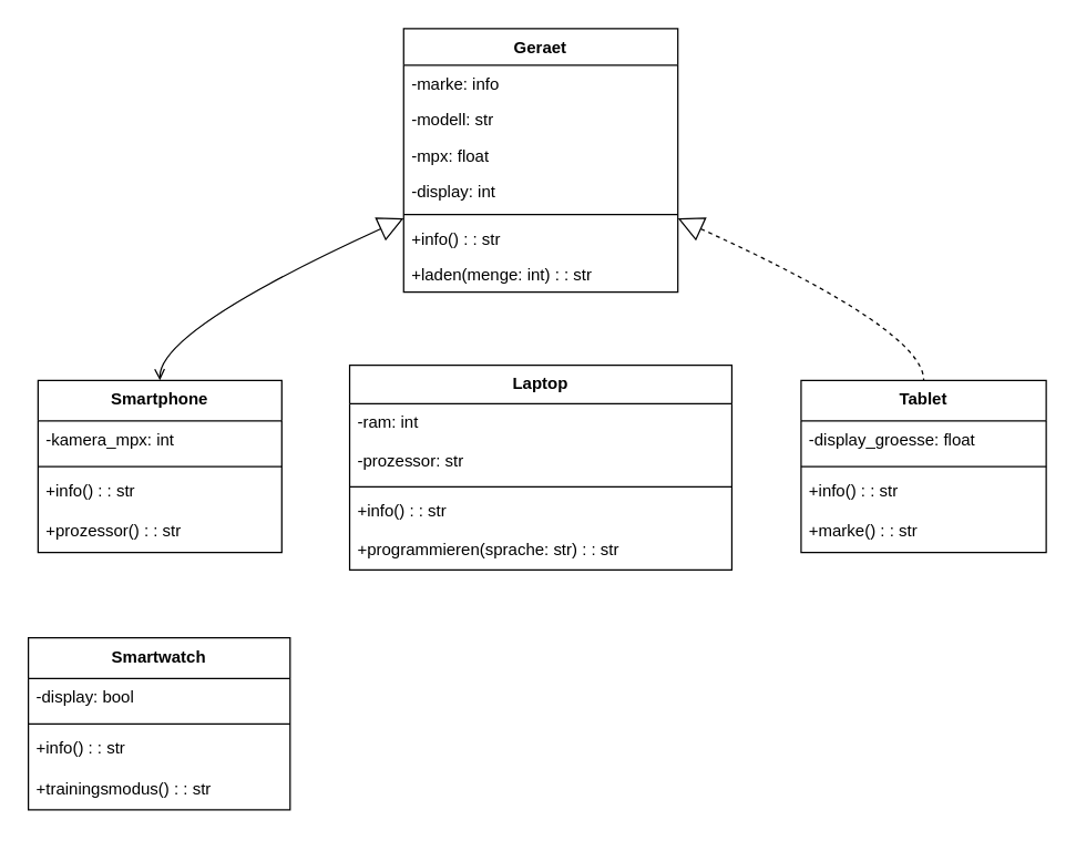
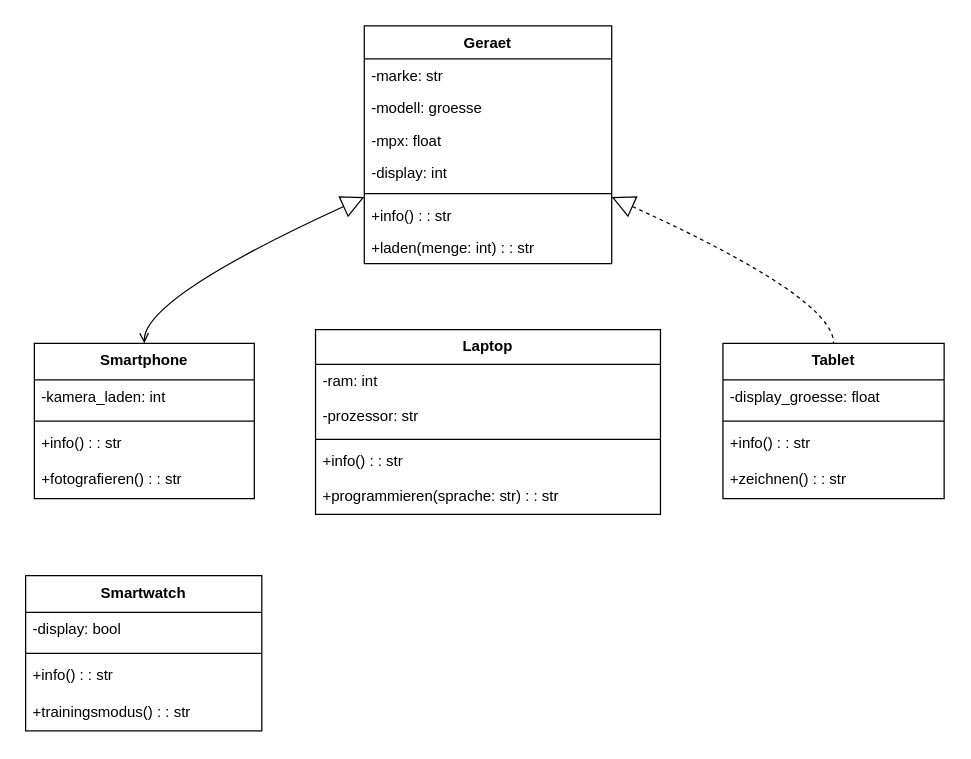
  <mxCell id="0" />
  <mxCell id="1" parent="0" />
  <mxCell id="2" value="Geraet" style="swimlane;fontStyle=1;align=center;verticalAlign=top;childLayout=stackLayout;horizontal=1;startSize=26.357;horizontalStack=0;resizeParent=1;resizeParentMax=0;resizeLast=0;collapsible=0;marginBottom=0;" vertex="1" parent="1"><mxGeometry x="291" y="20" width="198" height="190.357" as="geometry" /></mxCell>
- <mxCell id="3" value="-marke: info" style="text;strokeColor=none;fillColor=none;align=left;verticalAlign=top;spacingLeft=4;spacingRight=4;overflow=hidden;rotatable=0;points=[[0,0.5],[1,0.5]];portConstraint=eastwest;" vertex="1" parent="2"><mxGeometry y="26.357" width="198" height="26" as="geometry" /></mxCell>
- <mxCell id="4" value="-modell: str" style="text;strokeColor=none;fillColor=none;align=left;verticalAlign=top;spacingLeft=4;spacingRight=4;overflow=hidden;rotatable=0;points=[[0,0.5],[1,0.5]];portConstraint=eastwest;" vertex="1" parent="2"><mxGeometry y="52.357" width="198" height="26" as="geometry" /></mxCell>
+ <mxCell id="3" value="-marke: str" style="text;strokeColor=none;fillColor=none;align=left;verticalAlign=top;spacingLeft=4;spacingRight=4;overflow=hidden;rotatable=0;points=[[0,0.5],[1,0.5]];portConstraint=eastwest;" vertex="1" parent="2"><mxGeometry y="26.357" width="198" height="26" as="geometry" /></mxCell>
+ <mxCell id="4" value="-modell: groesse" style="text;strokeColor=none;fillColor=none;align=left;verticalAlign=top;spacingLeft=4;spacingRight=4;overflow=hidden;rotatable=0;points=[[0,0.5],[1,0.5]];portConstraint=eastwest;" vertex="1" parent="2"><mxGeometry y="52.357" width="198" height="26" as="geometry" /></mxCell>
  <mxCell id="5" value="-mpx: float" style="text;strokeColor=none;fillColor=none;align=left;verticalAlign=top;spacingLeft=4;spacingRight=4;overflow=hidden;rotatable=0;points=[[0,0.5],[1,0.5]];portConstraint=eastwest;" vertex="1" parent="2"><mxGeometry y="78.357" width="198" height="26" as="geometry" /></mxCell>
  <mxCell id="6" value="-display: int" style="text;strokeColor=none;fillColor=none;align=left;verticalAlign=top;spacingLeft=4;spacingRight=4;overflow=hidden;rotatable=0;points=[[0,0.5],[1,0.5]];portConstraint=eastwest;" vertex="1" parent="2"><mxGeometry y="104.357" width="198" height="26" as="geometry" /></mxCell>
  <mxCell id="7" style="line;strokeWidth=1;fillColor=none;align=left;verticalAlign=middle;spacingTop=-1;spacingLeft=3;spacingRight=3;rotatable=0;labelPosition=right;points=[];portConstraint=eastwest;strokeColor=inherit;" vertex="1" parent="2"><mxGeometry y="130.357" width="198" height="8" as="geometry" /></mxCell>
  <mxCell id="8" value="+info() : : str" style="text;strokeColor=none;fillColor=none;align=left;verticalAlign=top;spacingLeft=4;spacingRight=4;overflow=hidden;rotatable=0;points=[[0,0.5],[1,0.5]];portConstraint=eastwest;" vertex="1" parent="2"><mxGeometry y="138.357" width="198" height="26" as="geometry" /></mxCell>
  <mxCell id="9" value="+laden(menge: int) : : str" style="text;strokeColor=none;fillColor=none;align=left;verticalAlign=top;spacingLeft=4;spacingRight=4;overflow=hidden;rotatable=0;points=[[0,0.5],[1,0.5]];portConstraint=eastwest;" vertex="1" parent="2"><mxGeometry y="164.357" width="198" height="26" as="geometry" /></mxCell>
  <mxCell id="10" value="Smartphone" style="swimlane;fontStyle=1;align=center;verticalAlign=top;childLayout=stackLayout;horizontal=1;startSize=29.25;horizontalStack=0;resizeParent=1;resizeParentMax=0;resizeLast=0;collapsible=0;marginBottom=0;" vertex="1" parent="1"><mxGeometry x="27" y="274" width="176" height="124.25" as="geometry" /></mxCell>
- <mxCell id="11" value="-kamera_mpx: int" style="text;strokeColor=none;fillColor=none;align=left;verticalAlign=top;spacingLeft=4;spacingRight=4;overflow=hidden;rotatable=0;points=[[0,0.5],[1,0.5]];portConstraint=eastwest;" vertex="1" parent="10"><mxGeometry y="29.25" width="176" height="29" as="geometry" /></mxCell>
+ <mxCell id="11" value="-kamera_laden: int" style="text;strokeColor=none;fillColor=none;align=left;verticalAlign=top;spacingLeft=4;spacingRight=4;overflow=hidden;rotatable=0;points=[[0,0.5],[1,0.5]];portConstraint=eastwest;" vertex="1" parent="10"><mxGeometry y="29.25" width="176" height="29" as="geometry" /></mxCell>
  <mxCell id="12" style="line;strokeWidth=1;fillColor=none;align=left;verticalAlign=middle;spacingTop=-1;spacingLeft=3;spacingRight=3;rotatable=0;labelPosition=right;points=[];portConstraint=eastwest;strokeColor=inherit;" vertex="1" parent="10"><mxGeometry y="58.25" width="176" height="8" as="geometry" /></mxCell>
  <mxCell id="13" value="+info() : : str" style="text;strokeColor=none;fillColor=none;align=left;verticalAlign=top;spacingLeft=4;spacingRight=4;overflow=hidden;rotatable=0;points=[[0,0.5],[1,0.5]];portConstraint=eastwest;" vertex="1" parent="10"><mxGeometry y="66.25" width="176" height="29" as="geometry" /></mxCell>
- <mxCell id="14" value="+prozessor() : : str" style="text;strokeColor=none;fillColor=none;align=left;verticalAlign=top;spacingLeft=4;spacingRight=4;overflow=hidden;rotatable=0;points=[[0,0.5],[1,0.5]];portConstraint=eastwest;" vertex="1" parent="10"><mxGeometry y="95.25" width="176" height="29" as="geometry" /></mxCell>
+ <mxCell id="14" value="+fotografieren() : : str" style="text;strokeColor=none;fillColor=none;align=left;verticalAlign=top;spacingLeft=4;spacingRight=4;overflow=hidden;rotatable=0;points=[[0,0.5],[1,0.5]];portConstraint=eastwest;" vertex="1" parent="10"><mxGeometry y="95.25" width="176" height="29" as="geometry" /></mxCell>
  <mxCell id="15" value="Laptop" style="swimlane;fontStyle=1;align=center;verticalAlign=top;childLayout=stackLayout;horizontal=1;startSize=27.9;horizontalStack=0;resizeParent=1;resizeParentMax=0;resizeLast=0;collapsible=0;marginBottom=0;" vertex="1" parent="1"><mxGeometry x="252" y="263" width="276" height="147.9" as="geometry" /></mxCell>
  <mxCell id="16" value="-ram: int" style="text;strokeColor=none;fillColor=none;align=left;verticalAlign=top;spacingLeft=4;spacingRight=4;overflow=hidden;rotatable=0;points=[[0,0.5],[1,0.5]];portConstraint=eastwest;" vertex="1" parent="15"><mxGeometry y="27.9" width="276" height="28" as="geometry" /></mxCell>
  <mxCell id="17" value="-prozessor: str" style="text;strokeColor=none;fillColor=none;align=left;verticalAlign=top;spacingLeft=4;spacingRight=4;overflow=hidden;rotatable=0;points=[[0,0.5],[1,0.5]];portConstraint=eastwest;" vertex="1" parent="15"><mxGeometry y="55.9" width="276" height="28" as="geometry" /></mxCell>
  <mxCell id="18" style="line;strokeWidth=1;fillColor=none;align=left;verticalAlign=middle;spacingTop=-1;spacingLeft=3;spacingRight=3;rotatable=0;labelPosition=right;points=[];portConstraint=eastwest;strokeColor=inherit;" vertex="1" parent="15"><mxGeometry y="83.9" width="276" height="8" as="geometry" /></mxCell>
  <mxCell id="19" value="+info() : : str" style="text;strokeColor=none;fillColor=none;align=left;verticalAlign=top;spacingLeft=4;spacingRight=4;overflow=hidden;rotatable=0;points=[[0,0.5],[1,0.5]];portConstraint=eastwest;" vertex="1" parent="15"><mxGeometry y="91.9" width="276" height="28" as="geometry" /></mxCell>
  <mxCell id="20" value="+programmieren(sprache: str) : : str" style="text;strokeColor=none;fillColor=none;align=left;verticalAlign=top;spacingLeft=4;spacingRight=4;overflow=hidden;rotatable=0;points=[[0,0.5],[1,0.5]];portConstraint=eastwest;" vertex="1" parent="15"><mxGeometry y="119.9" width="276" height="28" as="geometry" /></mxCell>
  <mxCell id="21" value="Tablet" style="swimlane;fontStyle=1;align=center;verticalAlign=top;childLayout=stackLayout;horizontal=1;startSize=29.25;horizontalStack=0;resizeParent=1;resizeParentMax=0;resizeLast=0;collapsible=0;marginBottom=0;" vertex="1" parent="1"><mxGeometry x="578" y="274" width="177" height="124.25" as="geometry" /></mxCell>
  <mxCell id="22" value="-display_groesse: float" style="text;strokeColor=none;fillColor=none;align=left;verticalAlign=top;spacingLeft=4;spacingRight=4;overflow=hidden;rotatable=0;points=[[0,0.5],[1,0.5]];portConstraint=eastwest;" vertex="1" parent="21"><mxGeometry y="29.25" width="177" height="29" as="geometry" /></mxCell>
  <mxCell id="23" style="line;strokeWidth=1;fillColor=none;align=left;verticalAlign=middle;spacingTop=-1;spacingLeft=3;spacingRight=3;rotatable=0;labelPosition=right;points=[];portConstraint=eastwest;strokeColor=inherit;" vertex="1" parent="21"><mxGeometry y="58.25" width="177" height="8" as="geometry" /></mxCell>
  <mxCell id="24" value="+info() : : str" style="text;strokeColor=none;fillColor=none;align=left;verticalAlign=top;spacingLeft=4;spacingRight=4;overflow=hidden;rotatable=0;points=[[0,0.5],[1,0.5]];portConstraint=eastwest;" vertex="1" parent="21"><mxGeometry y="66.25" width="177" height="29" as="geometry" /></mxCell>
- <mxCell id="25" value="+marke() : : str" style="text;strokeColor=none;fillColor=none;align=left;verticalAlign=top;spacingLeft=4;spacingRight=4;overflow=hidden;rotatable=0;points=[[0,0.5],[1,0.5]];portConstraint=eastwest;" vertex="1" parent="21"><mxGeometry y="95.25" width="177" height="29" as="geometry" /></mxCell>
+ <mxCell id="25" value="+zeichnen() : : str" style="text;strokeColor=none;fillColor=none;align=left;verticalAlign=top;spacingLeft=4;spacingRight=4;overflow=hidden;rotatable=0;points=[[0,0.5],[1,0.5]];portConstraint=eastwest;" vertex="1" parent="21"><mxGeometry y="95.25" width="177" height="29" as="geometry" /></mxCell>
  <mxCell id="26" value="Smartwatch" style="swimlane;fontStyle=1;align=center;verticalAlign=top;childLayout=stackLayout;horizontal=1;startSize=29.25;horizontalStack=0;resizeParent=1;resizeParentMax=0;resizeLast=0;collapsible=0;marginBottom=0;" vertex="1" parent="1"><mxGeometry x="20" y="460" width="189" height="124.25" as="geometry" /></mxCell>
  <mxCell id="27" value="-display: bool" style="text;strokeColor=none;fillColor=none;align=left;verticalAlign=top;spacingLeft=4;spacingRight=4;overflow=hidden;rotatable=0;points=[[0,0.5],[1,0.5]];portConstraint=eastwest;" vertex="1" parent="26"><mxGeometry y="29.25" width="189" height="29" as="geometry" /></mxCell>
  <mxCell id="28" style="line;strokeWidth=1;fillColor=none;align=left;verticalAlign=middle;spacingTop=-1;spacingLeft=3;spacingRight=3;rotatable=0;labelPosition=right;points=[];portConstraint=eastwest;strokeColor=inherit;" vertex="1" parent="26"><mxGeometry y="58.25" width="189" height="8" as="geometry" /></mxCell>
  <mxCell id="29" value="+info() : : str" style="text;strokeColor=none;fillColor=none;align=left;verticalAlign=top;spacingLeft=4;spacingRight=4;overflow=hidden;rotatable=0;points=[[0,0.5],[1,0.5]];portConstraint=eastwest;" vertex="1" parent="26"><mxGeometry y="66.25" width="189" height="29" as="geometry" /></mxCell>
  <mxCell id="30" value="+trainingsmodus() : : str" style="text;strokeColor=none;fillColor=none;align=left;verticalAlign=top;spacingLeft=4;spacingRight=4;overflow=hidden;rotatable=0;points=[[0,0.5],[1,0.5]];portConstraint=eastwest;" vertex="1" parent="26"><mxGeometry y="95.25" width="189" height="29" as="geometry" /></mxCell>
  <mxCell id="31" value="" style="curved=1;startArrow=block;startSize=16;startFill=0;endArrow=open;exitX=0;exitY=0.72;entryX=0.5;entryY=0;rounded=0;" edge="1" parent="1" source="2" target="10"><mxGeometry relative="1" as="geometry"><Array as="points"><mxPoint x="114" y="238" /></Array></mxGeometry></mxCell>
  <mxCell id="32" value="" style="curved=1;startArrow=block;startSize=16;startFill=0;endArrow=none;exitX=1;exitY=0.72;entryX=0.5;entryY=0;rounded=0;dashed=1;" edge="1" parent="1" source="2" target="21"><mxGeometry relative="1" as="geometry"><Array as="points"><mxPoint x="667" y="238" /></Array></mxGeometry></mxCell>
